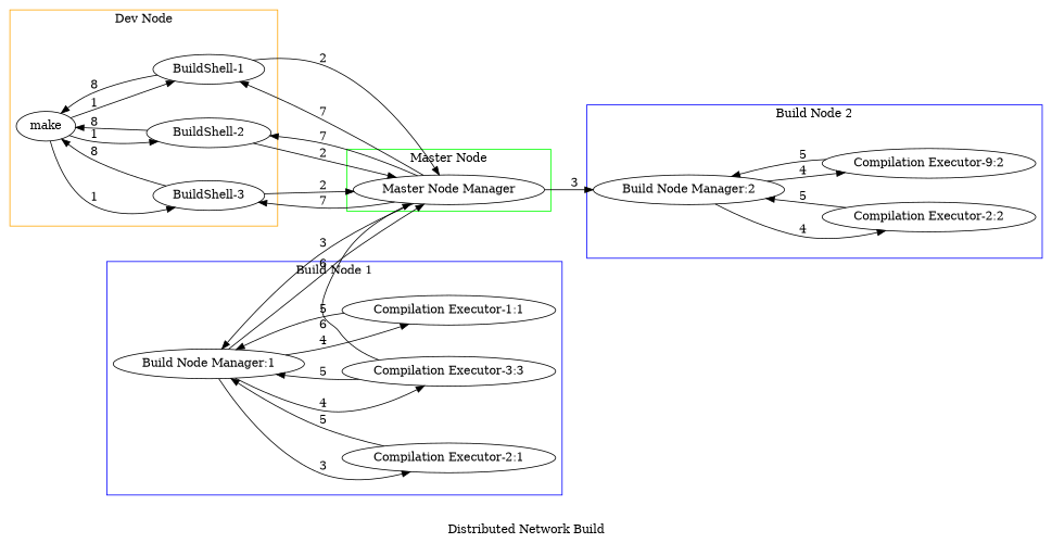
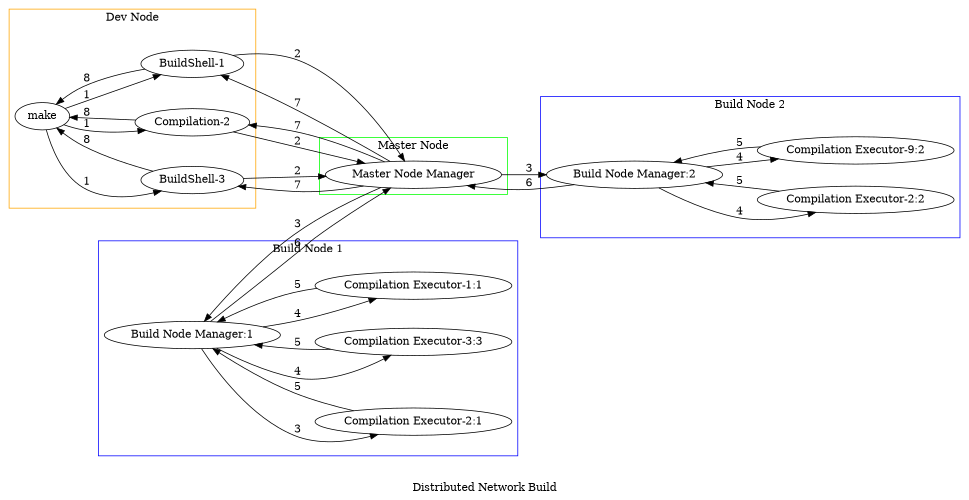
  digraph {
    label="Distributed Network Build"
    rankdir=LR
    make
    "BuildShell-1"
-   "BuildShell-2"
+   "BuildShell-2" [label="Compilation-2"]
    "BuildShell-3"
    "Master Node Manager"
    "Build Node Manager:1"
    "Compilation Executor-1:1"
    "Compilation Executor-2:1"
    n9 [label="Compilation Executor-3:3"]
    "Build Node Manager:2"
    "Compilation Executor-2:2"
    n12 [label="Compilation Executor-9:2"]
    subgraph cluster_1 {
      color=orange
      label="Dev Node"
      make
      "BuildShell-1"
      "BuildShell-2"
      "BuildShell-3"
    }
    subgraph cluster_2 {
      color=green
      label="Master Node"
      "Master Node Manager"
    }
    subgraph cluster_3 {
      color=blue
      label="Build Node 1"
      "Build Node Manager:1"
      "Compilation Executor-1:1"
      "Compilation Executor-2:1"
      n9
    }
    subgraph cluster_4 {
      color=blue
      label="Build Node 2"
      "Build Node Manager:2"
      "Compilation Executor-2:2"
      n12
    }
    make -> "BuildShell-1" [label=1]
    make -> "BuildShell-2" [label=1]
    make -> "BuildShell-3" [label=1]
    "BuildShell-1" -> make [label=8]
    "BuildShell-1" -> "Master Node Manager" [label=2]
    "BuildShell-2" -> make [label=8]
    "BuildShell-2" -> "Master Node Manager" [label=2]
    "BuildShell-3" -> make [label=8]
    "BuildShell-3" -> "Master Node Manager" [label=2]
    "Master Node Manager" -> "BuildShell-1" [label=7]
    "Master Node Manager" -> "BuildShell-2" [label=7]
    "Master Node Manager" -> "BuildShell-3" [label=7]
    "Master Node Manager" -> "Build Node Manager:1" [label=3]
    "Master Node Manager" -> "Build Node Manager:2" [label=3]
    "Build Node Manager:1" -> "Master Node Manager" [label=6]
    "Build Node Manager:1" -> "Compilation Executor-1:1" [label=4]
    "Build Node Manager:1" -> "Compilation Executor-2:1" [label=3]
    "Build Node Manager:1" -> n9 [label=4]
    "Compilation Executor-1:1" -> "Build Node Manager:1" [label=5]
    "Compilation Executor-2:1" -> "Build Node Manager:1" [label=5]
    n9 -> "Build Node Manager:1" [label=5]
-   n9 -> "Master Node Manager" [label=6]
+   "Build Node Manager:2" -> "Master Node Manager" [label=6]
    "Build Node Manager:2" -> "Compilation Executor-2:2" [label=4]
    "Build Node Manager:2" -> n12 [label=4]
    "Compilation Executor-2:2" -> "Build Node Manager:2" [label=5]
    n12 -> "Build Node Manager:2" [label=5]
  }
